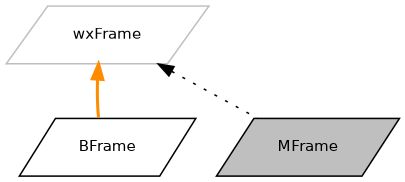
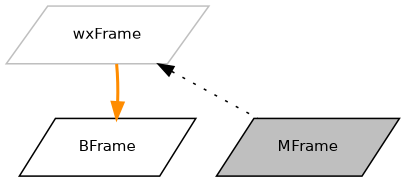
  digraph {
    node [color=black fillcolor=white fontname=Helvetica fontsize=10 shape=parallelogram style=filled]
    edge [dir=back fontname=Helvetica fontsize=10 labelfontname=Helvetica labelfontsize=10]
    n1 [fillcolor=grey75 fontcolor=black height=0.2 label=MFrame width=0.4]
    n2 [height=0.2 label=BFrame width=0.4]
    n3 [color=grey75 height=0.2 label=wxFrame width=0.4]
    n3 -> n1 [color=black style=dotted]
-   n3 -> n2 [color=darkorange style=bold]
+   n2 -> n3 [color=darkorange style=bold]
  }
